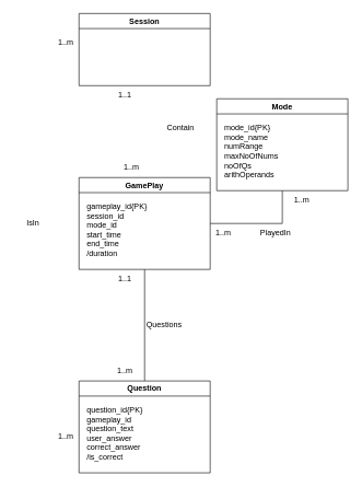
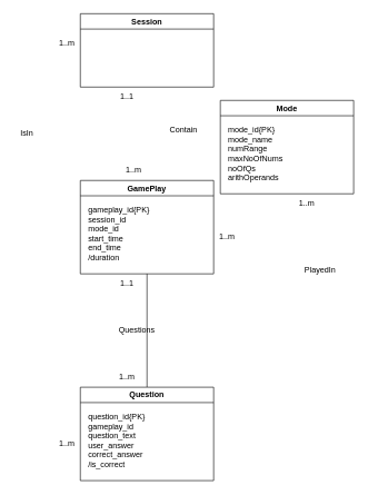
  <mxCell id="0" />
  <mxCell id="1" parent="0" />
  <mxCell id="2" value="Session" style="swimlane;whiteSpace=wrap;html=1;" vertex="1" parent="1"><mxGeometry x="120" y="20" width="200" height="110" as="geometry" /></mxCell>
  <mxCell id="3" style="edgeStyle=orthogonalEdgeStyle;rounded=0;orthogonalLoop=1;jettySize=auto;html=1;exitX=0.5;exitY=1;exitDx=0;exitDy=0;endArrow=none;endFill=0;" edge="1" parent="1" source="5" target="7"><mxGeometry relative="1" as="geometry" /></mxCell>
- <mxCell id="4" style="edgeStyle=orthogonalEdgeStyle;rounded=0;orthogonalLoop=1;jettySize=auto;html=1;exitX=1;exitY=0.5;exitDx=0;exitDy=0;entryX=0.5;entryY=1;entryDx=0;entryDy=0;endArrow=none;endFill=0;" edge="1" parent="1" source="5" target="18"><mxGeometry relative="1" as="geometry" /></mxCell>
  <mxCell id="5" value="GamePlay" style="swimlane;whiteSpace=wrap;html=1;" vertex="1" parent="1"><mxGeometry x="120" y="270" width="200" height="140" as="geometry" /></mxCell>
  <mxCell id="6" value="gameplay_id{PK}&lt;div&gt;session_id&lt;/div&gt;&lt;div&gt;mode_id&lt;/div&gt;&lt;div&gt;start_time&lt;/div&gt;&lt;div&gt;end_time&lt;/div&gt;&lt;div&gt;/duration&lt;/div&gt;" style="text;html=1;align=left;verticalAlign=middle;whiteSpace=wrap;rounded=0;" vertex="1" parent="5"><mxGeometry x="10" y="30" width="180" height="100" as="geometry" /></mxCell>
  <mxCell id="7" value="Question" style="swimlane;whiteSpace=wrap;html=1;" vertex="1" parent="1"><mxGeometry x="120" y="580" width="200" height="140" as="geometry" /></mxCell>
  <mxCell id="8" value="question_id{PK}&lt;div&gt;gameplay_id&lt;/div&gt;&lt;div&gt;question_text&lt;br&gt;&lt;div&gt;user_answer&lt;/div&gt;&lt;/div&gt;&lt;div&gt;correct_answer&lt;/div&gt;&lt;div&gt;/is_correct&lt;/div&gt;" style="text;html=1;align=left;verticalAlign=middle;whiteSpace=wrap;rounded=0;" vertex="1" parent="7"><mxGeometry x="10" y="30" width="180" height="100" as="geometry" /></mxCell>
  <mxCell id="9" value="Contain" style="text;html=1;align=center;verticalAlign=middle;whiteSpace=wrap;rounded=0;" vertex="1" parent="1"><mxGeometry x="245" y="180" width="60" height="30" as="geometry" /></mxCell>
  <mxCell id="10" value="1..1" style="text;html=1;align=center;verticalAlign=middle;whiteSpace=wrap;rounded=0;" vertex="1" parent="1"><mxGeometry x="160" y="130" width="60" height="30" as="geometry" /></mxCell>
  <mxCell id="11" value="1..m" style="text;html=1;align=center;verticalAlign=middle;whiteSpace=wrap;rounded=0;" vertex="1" parent="1"><mxGeometry x="170" y="240" width="60" height="30" as="geometry" /></mxCell>
- <mxCell id="12" value="Questions" style="text;html=1;align=center;verticalAlign=middle;whiteSpace=wrap;rounded=0;" vertex="1" parent="1"><mxGeometry x="220" y="480" width="60" height="30" as="geometry" /></mxCell>
+ <mxCell id="12" value="Questions" style="text;html=1;align=center;verticalAlign=middle;whiteSpace=wrap;rounded=0;" vertex="1" parent="1"><mxGeometry x="175" y="480" width="60" height="30" as="geometry" /></mxCell>
  <mxCell id="13" value="1..1" style="text;html=1;align=center;verticalAlign=middle;whiteSpace=wrap;rounded=0;" vertex="1" parent="1"><mxGeometry x="160" y="410" width="60" height="30" as="geometry" /></mxCell>
  <mxCell id="14" value="1..m" style="text;html=1;align=center;verticalAlign=middle;whiteSpace=wrap;rounded=0;" vertex="1" parent="1"><mxGeometry x="160" y="550" width="60" height="30" as="geometry" /></mxCell>
- <mxCell id="15" value="IsIn" style="text;html=1;align=center;verticalAlign=middle;whiteSpace=wrap;rounded=0;" vertex="1" parent="1"><mxGeometry x="20" y="325" width="60" height="30" as="geometry" /></mxCell>
+ <mxCell id="15" value="IsIn" style="text;html=1;align=center;verticalAlign=middle;whiteSpace=wrap;rounded=0;" vertex="1" parent="1"><mxGeometry x="10" y="185" width="60" height="30" as="geometry" /></mxCell>
  <mxCell id="16" value="1..m" style="text;html=1;align=center;verticalAlign=middle;whiteSpace=wrap;rounded=0;" vertex="1" parent="1"><mxGeometry x="70" y="50" width="60" height="30" as="geometry" /></mxCell>
  <mxCell id="17" value="1..m" style="text;html=1;align=center;verticalAlign=middle;whiteSpace=wrap;rounded=0;" vertex="1" parent="1"><mxGeometry x="70" y="650" width="60" height="30" as="geometry" /></mxCell>
  <mxCell id="18" value="Mode" style="swimlane;whiteSpace=wrap;html=1;" vertex="1" parent="1"><mxGeometry x="330" y="150" width="200" height="140" as="geometry" /></mxCell>
  <mxCell id="19" value="mode_id{PK}&lt;div&gt;mode_name&lt;/div&gt;&lt;div&gt;&lt;div&gt;numRange&lt;/div&gt;&lt;div&gt;maxNoOfNums&lt;/div&gt;&lt;div&gt;noOfQs&lt;/div&gt;&lt;div&gt;arithOperands&lt;/div&gt;&lt;/div&gt;" style="text;html=1;align=left;verticalAlign=middle;whiteSpace=wrap;rounded=0;" vertex="1" parent="18"><mxGeometry x="10" y="30" width="180" height="100" as="geometry" /></mxCell>
- <mxCell id="20" value="PlayedIn" style="text;html=1;align=center;verticalAlign=middle;whiteSpace=wrap;rounded=0;" vertex="1" parent="1"><mxGeometry x="390" y="340" width="60" height="30" as="geometry" /></mxCell>
+ <mxCell id="20" value="PlayedIn" style="text;html=1;align=center;verticalAlign=middle;whiteSpace=wrap;rounded=0;" vertex="1" parent="1"><mxGeometry x="450" y="390" width="60" height="30" as="geometry" /></mxCell>
  <mxCell id="21" value="1..m" style="text;html=1;align=center;verticalAlign=middle;whiteSpace=wrap;rounded=0;" vertex="1" parent="1"><mxGeometry x="310" y="340" width="60" height="30" as="geometry" /></mxCell>
  <mxCell id="22" value="1..m" style="text;html=1;align=center;verticalAlign=middle;whiteSpace=wrap;rounded=0;" vertex="1" parent="1"><mxGeometry x="430" y="290" width="60" height="30" as="geometry" /></mxCell>
